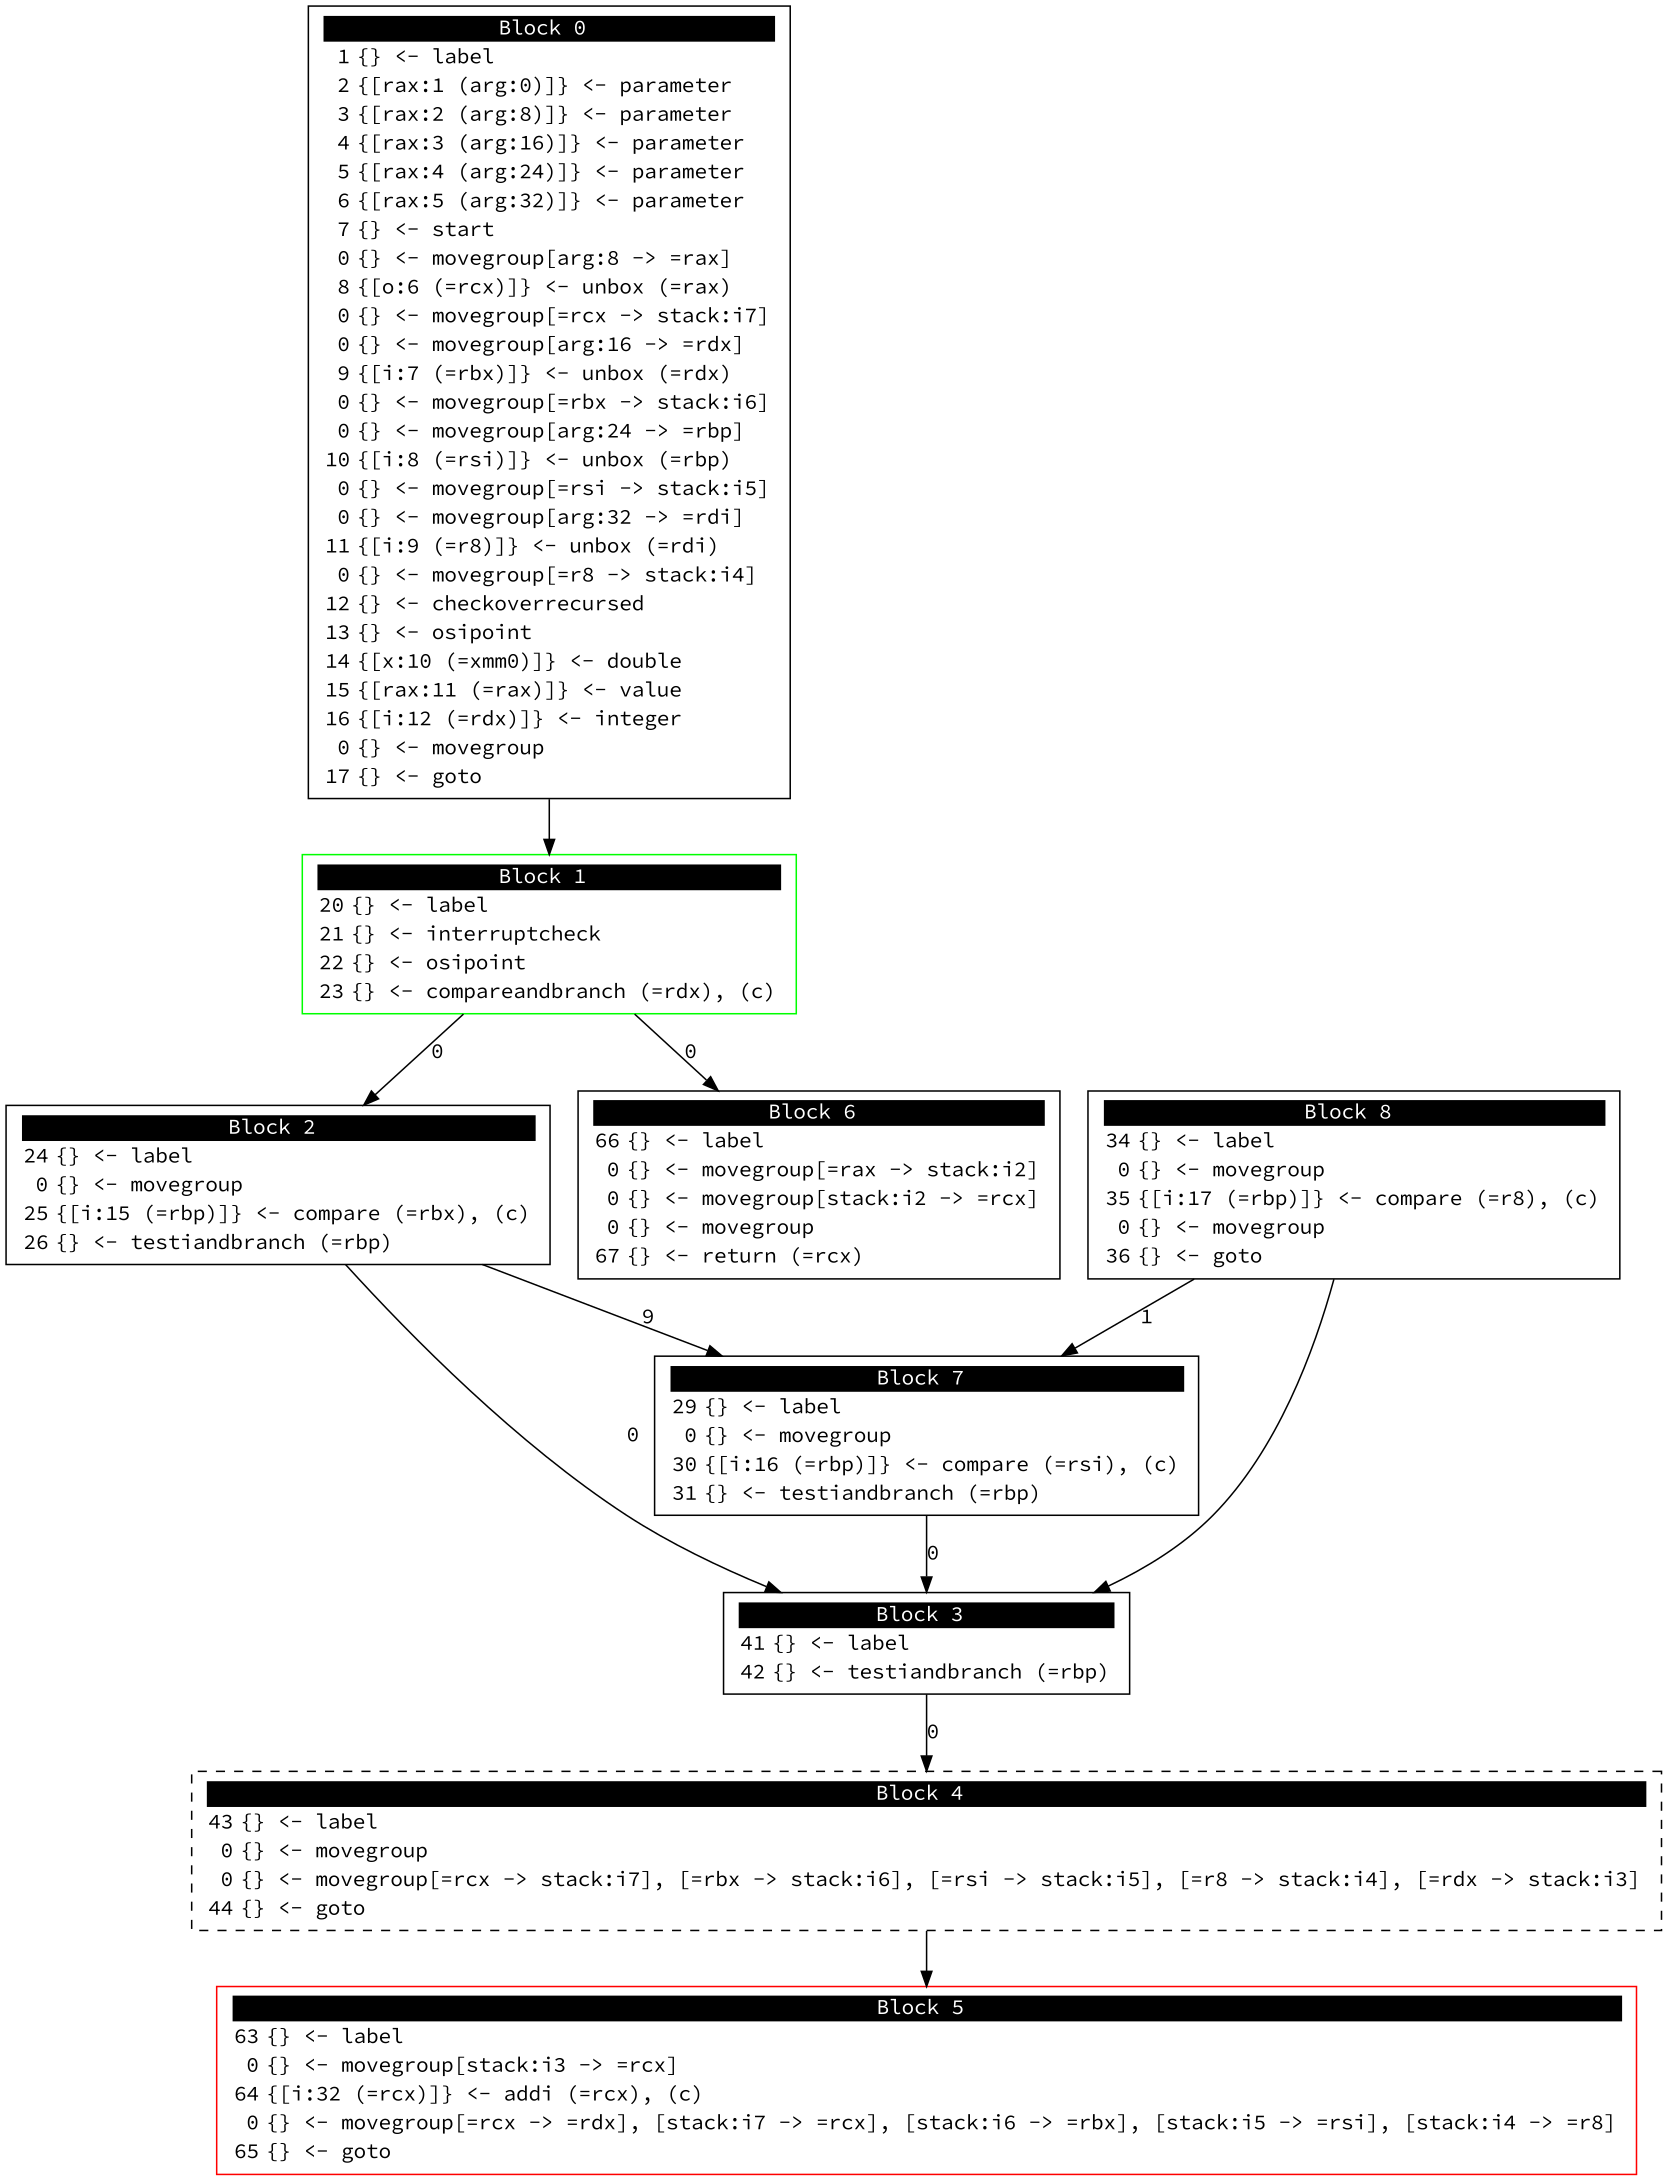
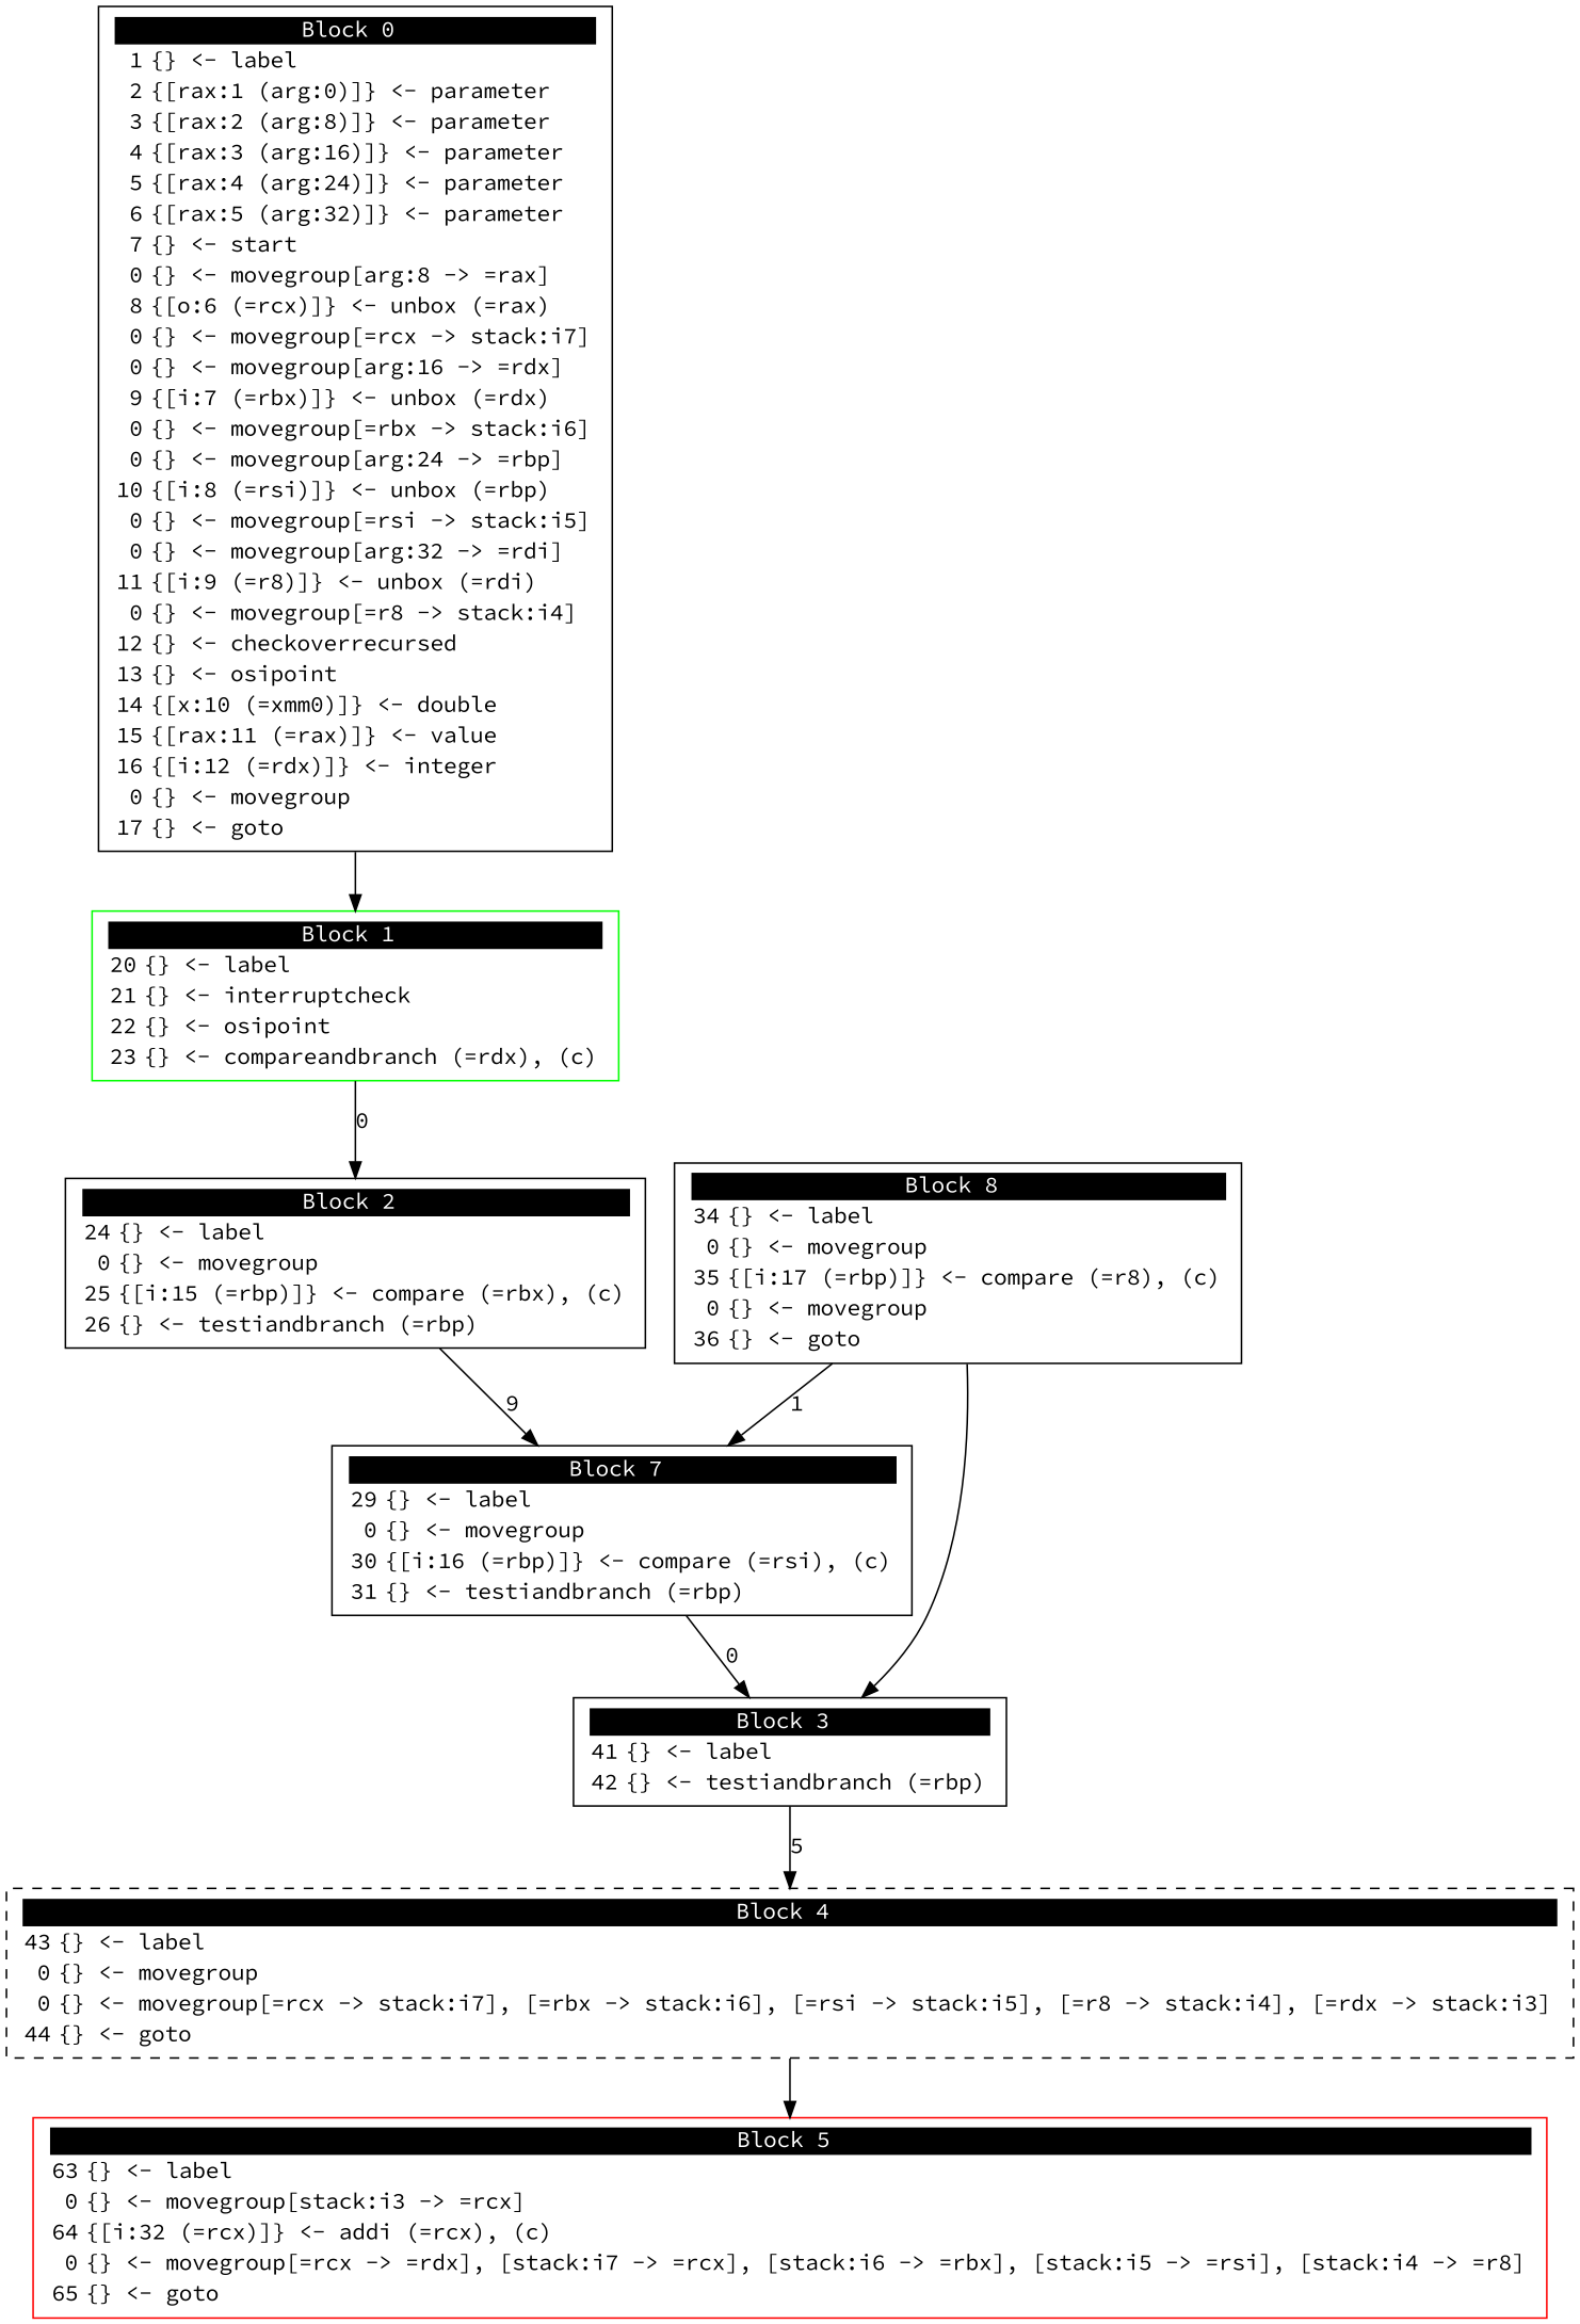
  digraph {
    fontname="Source Code Pro"
    rankdir=TB
    splines=true
    node [fontname="Source Code Pro" shape=box]
    edge [fontname="Source Code Pro"]
    n1 [label=<<table border="0" cellborder="0" cellpadding="1"><tr><td align="center" bgcolor="black" colspan="3"><font color="white">Block 0 </font></td></tr><tr><td align="right" port="i1">1</td><td align="left">{} &lt;- label</td></tr><tr><td align="right" port="i2">2</td><td align="left">{[rax:1 (arg:0)]} &lt;- parameter</td></tr><tr><td align="right" port="i3">3</td><td align="left">{[rax:2 (arg:8)]} &lt;- parameter</td></tr><tr><td align="right" port="i4">4</td><td align="left">{[rax:3 (arg:16)]} &lt;- parameter</td></tr><tr><td align="right" port="i5">5</td><td align="left">{[rax:4 (arg:24)]} &lt;- parameter</td></tr><tr><td align="right" port="i6">6</td><td align="left">{[rax:5 (arg:32)]} &lt;- parameter</td></tr><tr><td align="right" port="i7">7</td><td align="left">{} &lt;- start</td></tr><tr><td align="right" port="i0">0</td><td align="left">{} &lt;- movegroup[arg:8 -&gt; =rax]</td></tr><tr><td align="right" port="i8">8</td><td align="left">{[o:6 (=rcx)]} &lt;- unbox (=rax)</td></tr><tr><td align="right" port="i0">0</td><td align="left">{} &lt;- movegroup[=rcx -&gt; stack:i7]</td></tr><tr><td align="right" port="i0">0</td><td align="left">{} &lt;- movegroup[arg:16 -&gt; =rdx]</td></tr><tr><td align="right" port="i9">9</td><td align="left">{[i:7 (=rbx)]} &lt;- unbox (=rdx)</td></tr><tr><td align="right" port="i0">0</td><td align="left">{} &lt;- movegroup[=rbx -&gt; stack:i6]</td></tr><tr><td align="right" port="i0">0</td><td align="left">{} &lt;- movegroup[arg:24 -&gt; =rbp]</td></tr><tr><td align="right" port="i10">10</td><td align="left">{[i:8 (=rsi)]} &lt;- unbox (=rbp)</td></tr><tr><td align="right" port="i0">0</td><td align="left">{} &lt;- movegroup[=rsi -&gt; stack:i5]</td></tr><tr><td align="right" port="i0">0</td><td align="left">{} &lt;- movegroup[arg:32 -&gt; =rdi]</td></tr><tr><td align="right" port="i11">11</td><td align="left">{[i:9 (=r8)]} &lt;- unbox (=rdi)</td></tr><tr><td align="right" port="i0">0</td><td align="left">{} &lt;- movegroup[=r8 -&gt; stack:i4]</td></tr><tr><td align="right" port="i12">12</td><td align="left">{} &lt;- checkoverrecursed</td></tr><tr><td align="right" port="i13">13</td><td align="left">{} &lt;- osipoint</td></tr><tr><td align="right" port="i14">14</td><td align="left">{[x:10 (=xmm0)]} &lt;- double</td></tr><tr><td align="right" port="i15">15</td><td align="left">{[rax:11 (=rax)]} &lt;- value</td></tr><tr><td align="right" port="i16">16</td><td align="left">{[i:12 (=rdx)]} &lt;- integer</td></tr><tr><td align="right" port="i0">0</td><td align="left">{} &lt;- movegroup</td></tr><tr><td align="right" port="i17">17</td><td align="left">{} &lt;- goto</td></tr></table>>]
    n2 [color=green label=<<table border="0" cellborder="0" cellpadding="1"><tr><td align="center" bgcolor="black" colspan="3"><font color="white">Block 1 </font></td></tr><tr><td align="right" port="i20">20</td><td align="left">{} &lt;- label</td></tr><tr><td align="right" port="i21">21</td><td align="left">{} &lt;- interruptcheck</td></tr><tr><td align="right" port="i22">22</td><td align="left">{} &lt;- osipoint</td></tr><tr><td align="right" port="i23">23</td><td align="left">{} &lt;- compareandbranch (=rdx), (c)</td></tr></table>>]
    n3 [label=<<table border="0" cellborder="0" cellpadding="1"><tr><td align="center" bgcolor="black" colspan="3"><font color="white">Block 2 </font></td></tr><tr><td align="right" port="i24">24</td><td align="left">{} &lt;- label</td></tr><tr><td align="right" port="i0">0</td><td align="left">{} &lt;- movegroup</td></tr><tr><td align="right" port="i25">25</td><td align="left">{[i:15 (=rbp)]} &lt;- compare (=rbx), (c)</td></tr><tr><td align="right" port="i26">26</td><td align="left">{} &lt;- testiandbranch (=rbp)</td></tr></table>>]
-   n4 [label=<<table border="0" cellborder="0" cellpadding="1"><tr><td align="center" bgcolor="black" colspan="3"><font color="white">Block 6 </font></td></tr><tr><td align="right" port="i66">66</td><td align="left">{} &lt;- label</td></tr><tr><td align="right" port="i0">0</td><td align="left">{} &lt;- movegroup[=rax -&gt; stack:i2]</td></tr><tr><td align="right" port="i0">0</td><td align="left">{} &lt;- movegroup[stack:i2 -&gt; =rcx]</td></tr><tr><td align="right" port="i0">0</td><td align="left">{} &lt;- movegroup</td></tr><tr><td align="right" port="i67">67</td><td align="left">{} &lt;- return (=rcx)</td></tr></table>>]
    n5 [label=<<table border="0" cellborder="0" cellpadding="1"><tr><td align="center" bgcolor="black" colspan="3"><font color="white">Block 7 </font></td></tr><tr><td align="right" port="i29">29</td><td align="left">{} &lt;- label</td></tr><tr><td align="right" port="i0">0</td><td align="left">{} &lt;- movegroup</td></tr><tr><td align="right" port="i30">30</td><td align="left">{[i:16 (=rbp)]} &lt;- compare (=rsi), (c)</td></tr><tr><td align="right" port="i31">31</td><td align="left">{} &lt;- testiandbranch (=rbp)</td></tr></table>>]
    n6 [label=<<table border="0" cellborder="0" cellpadding="1"><tr><td align="center" bgcolor="black" colspan="3"><font color="white">Block 3 </font></td></tr><tr><td align="right" port="i41">41</td><td align="left">{} &lt;- label</td></tr><tr><td align="right" port="i42">42</td><td align="left">{} &lt;- testiandbranch (=rbp)</td></tr></table>>]
    n7 [label=<<table border="0" cellborder="0" cellpadding="1"><tr><td align="center" bgcolor="black" colspan="3"><font color="white">Block 4 </font></td></tr><tr><td align="right" port="i43">43</td><td align="left">{} &lt;- label</td></tr><tr><td align="right" port="i0">0</td><td align="left">{} &lt;- movegroup</td></tr><tr><td align="right" port="i0">0</td><td align="left">{} &lt;- movegroup[=rcx -&gt; stack:i7], [=rbx -&gt; stack:i6], [=rsi -&gt; stack:i5], [=r8 -&gt; stack:i4], [=rdx -&gt; stack:i3]</td></tr><tr><td align="right" port="i44">44</td><td align="left">{} &lt;- goto</td></tr></table>> style=dashed]
    n8 [label=<<table border="0" cellborder="0" cellpadding="1"><tr><td align="center" bgcolor="black" colspan="3"><font color="white">Block 8 </font></td></tr><tr><td align="right" port="i34">34</td><td align="left">{} &lt;- label</td></tr><tr><td align="right" port="i0">0</td><td align="left">{} &lt;- movegroup</td></tr><tr><td align="right" port="i35">35</td><td align="left">{[i:17 (=rbp)]} &lt;- compare (=r8), (c)</td></tr><tr><td align="right" port="i0">0</td><td align="left">{} &lt;- movegroup</td></tr><tr><td align="right" port="i36">36</td><td align="left">{} &lt;- goto</td></tr></table>>]
    n9 [color=red label=<<table border="0" cellborder="0" cellpadding="1"><tr><td align="center" bgcolor="black" colspan="3"><font color="white">Block 5 </font></td></tr><tr><td align="right" port="i63">63</td><td align="left">{} &lt;- label</td></tr><tr><td align="right" port="i0">0</td><td align="left">{} &lt;- movegroup[stack:i3 -&gt; =rcx]</td></tr><tr><td align="right" port="i64">64</td><td align="left">{[i:32 (=rcx)]} &lt;- addi (=rcx), (c)</td></tr><tr><td align="right" port="i0">0</td><td align="left">{} &lt;- movegroup[=rcx -&gt; =rdx], [stack:i7 -&gt; =rcx], [stack:i6 -&gt; =rbx], [stack:i5 -&gt; =rsi], [stack:i4 -&gt; =r8]</td></tr><tr><td align="right" port="i65">65</td><td align="left">{} &lt;- goto</td></tr></table>>]
    n1 -> n2
    n2 -> n3 [label=0]
-   n2 -> n4 [label=0]
    n3 -> n5 [label=9]
-   n3 -> n6 [label=0]
    n5 -> n6 [label=0]
-   n6 -> n7 [label=0]
+   n6 -> n7 [label=5]
    n7 -> n9
    n8 -> n5 [label=1]
    n8 -> n6
  }
